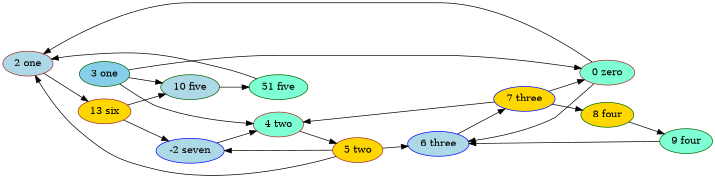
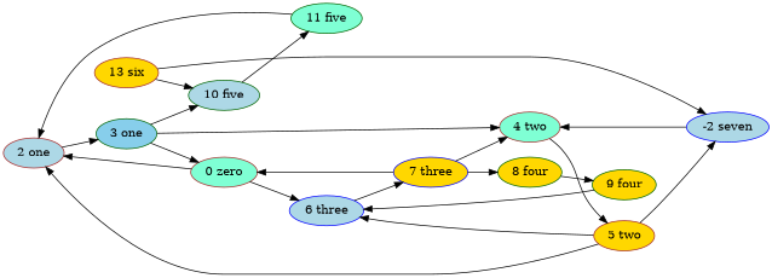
  digraph {
    rankdir=LR
    node [color=brown fillcolor=lightblue style=filled]
    "2 one"
    "0 zero" [fillcolor=aquamarine]
    "6 three" [color=blue]
    "3 one" [color=darkgreen fillcolor=skyblue]
    "7 three" [color=blue fillcolor=gold]
    "4 two" [fillcolor=aquamarine]
    "10 five" [color=darkgreen]
    "5 two" [fillcolor=gold]
-   "11 five" [color=darkgreen fillcolor=aquamarine label="51 five"]
+   "11 five" [color=darkgreen fillcolor=aquamarine]
    "-2 seven" [color=blue]
    "8 four" [color=darkgreen fillcolor=gold]
-   "9 four" [color=darkgreen fillcolor=aquamarine]
+   "9 four" [color=darkgreen fillcolor=gold]
    "13 six" [fillcolor=gold]
-   "2 one" -> "13 six"
+   "2 one" -> "3 one"
    "0 zero" -> "2 one"
    "0 zero" -> "6 three"
    "6 three" -> "7 three"
    "3 one" -> "0 zero"
    "3 one" -> "4 two"
    "3 one" -> "10 five"
    "7 three" -> "0 zero"
    "7 three" -> "4 two"
    "7 three" -> "8 four"
    "4 two" -> "5 two"
    "10 five" -> "11 five"
    "5 two" -> "2 one"
    "5 two" -> "6 three"
    "5 two" -> "-2 seven"
    "11 five" -> "2 one"
    "-2 seven" -> "4 two"
    "8 four" -> "9 four"
    "9 four" -> "6 three"
    "13 six" -> "10 five"
    "13 six" -> "-2 seven"
  }
